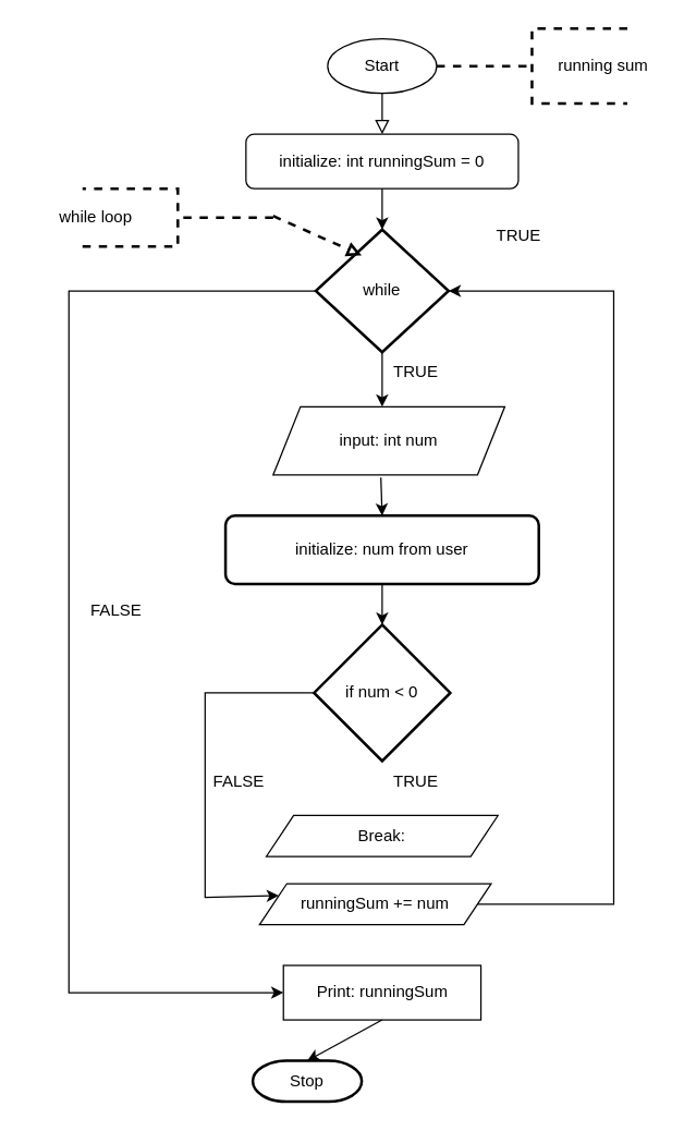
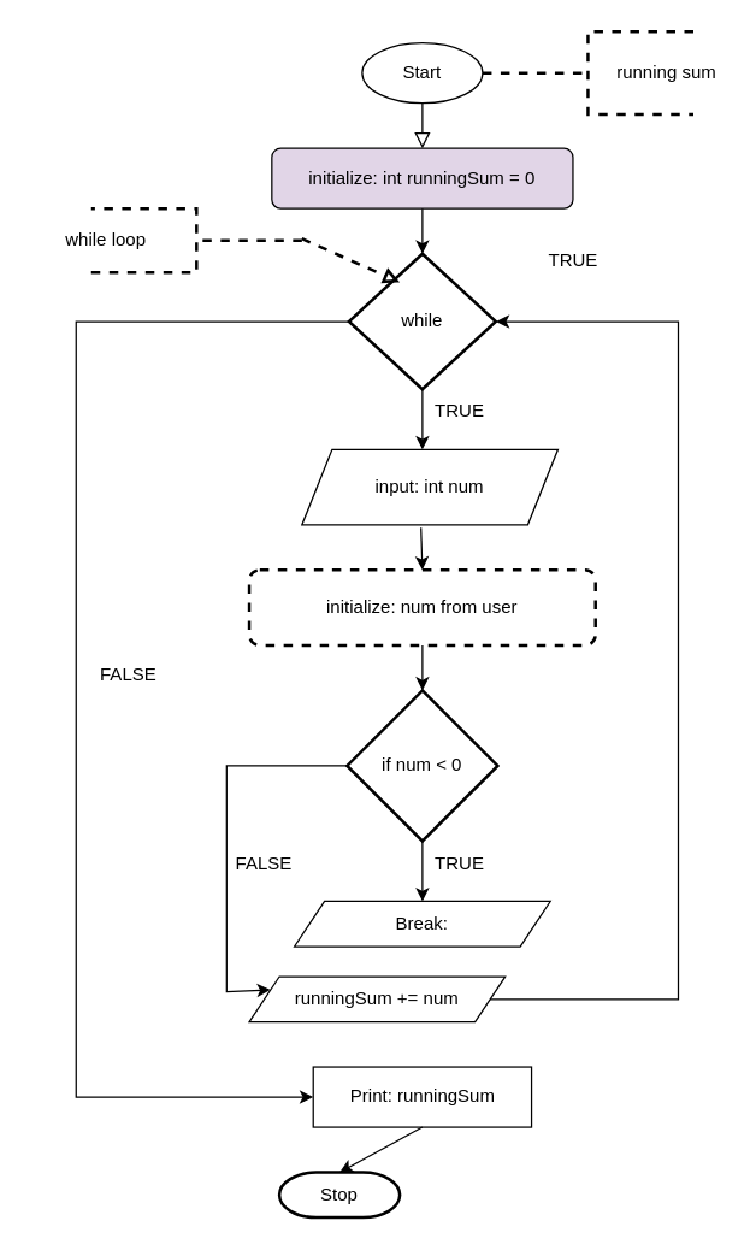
  <mxCell id="0" />
  <mxCell id="1" parent="0" />
  <mxCell id="2" value="" style="rounded=0;html=1;jettySize=auto;orthogonalLoop=1;fontSize=11;endArrow=block;endFill=0;endSize=8;strokeWidth=1;shadow=0;labelBackgroundColor=none;entryX=0.5;entryY=0;entryDx=0;entryDy=0;" parent="1" source="4" edge="1" target="3"><mxGeometry relative="1" as="geometry"><mxPoint x="250" y="18" as="sourcePoint" /><mxPoint x="279" y="-56.98" as="targetPoint" /></mxGeometry></mxCell>
- <mxCell id="3" value="&lt;div align=&quot;left&quot;&gt;initialize: int runningSum = 0&lt;br&gt;&lt;/div&gt;" style="rounded=1;whiteSpace=wrap;html=1;fontSize=12;glass=0;strokeWidth=1;shadow=0;" parent="1" vertex="1"><mxGeometry x="180" y="98" width="200" height="40" as="geometry" /></mxCell>
+ <mxCell id="3" value="&lt;div align=&quot;left&quot;&gt;initialize: int runningSum = 0&lt;br&gt;&lt;/div&gt;" style="rounded=1;whiteSpace=wrap;html=1;fontSize=12;glass=0;strokeWidth=1;shadow=0;fillColor=#e1d5e7;" parent="1" vertex="1"><mxGeometry x="180" y="98" width="200" height="40" as="geometry" /></mxCell>
  <mxCell id="4" value="Start" style="ellipse;whiteSpace=wrap;html=1;rotation=0;" parent="1" vertex="1"><mxGeometry x="240" y="28" width="80" height="40" as="geometry" /></mxCell>
  <mxCell id="5" value="input: int num" style="shape=parallelogram;perimeter=parallelogramPerimeter;whiteSpace=wrap;html=1;fixedSize=1;" parent="1" vertex="1"><mxGeometry x="200" y="298" width="170" height="50" as="geometry" /></mxCell>
  <mxCell id="6" value="" style="strokeWidth=2;html=1;shape=mxgraph.flowchart.annotation_2;align=left;labelPosition=right;pointerEvents=1;shadow=0;perimeterSpacing=0;strokeColor=default;dashed=1;" parent="1" vertex="1"><mxGeometry x="320" y="20.5" width="140" height="55" as="geometry" /></mxCell>
  <mxCell id="7" value="running sum" style="text;html=1;strokeColor=none;fillColor=none;align=center;verticalAlign=middle;whiteSpace=wrap;rounded=0;" parent="1" vertex="1"><mxGeometry x="405" y="33" width="75" height="30" as="geometry" /></mxCell>
  <mxCell id="8" value="while" style="strokeWidth=2;html=1;shape=mxgraph.flowchart.decision;whiteSpace=wrap;" parent="1" vertex="1"><mxGeometry x="231.25" y="168" width="97.5" height="90" as="geometry" /></mxCell>
  <mxCell id="9" value="" style="strokeWidth=2;html=1;shape=mxgraph.flowchart.annotation_2;align=left;labelPosition=right;pointerEvents=1;shadow=0;perimeterSpacing=0;strokeColor=default;dashed=1;direction=west;" parent="1" vertex="1"><mxGeometry x="60" y="138" width="140" height="42.5" as="geometry" /></mxCell>
  <mxCell id="10" value="while loop" style="text;html=1;strokeColor=none;fillColor=none;align=center;verticalAlign=middle;whiteSpace=wrap;rounded=0;" parent="1" vertex="1"><mxGeometry x="20" y="144.25" width="100" height="30" as="geometry" /></mxCell>
  <mxCell id="11" value="" style="endArrow=classic;html=1;rounded=0;exitX=0.5;exitY=1;exitDx=0;exitDy=0;entryX=0.5;entryY=0;entryDx=0;entryDy=0;entryPerimeter=0;" parent="1" source="3" target="8" edge="1"><mxGeometry width="50" height="50" relative="1" as="geometry"><mxPoint x="360" y="213" as="sourcePoint" /><mxPoint x="440" y="213" as="targetPoint" /></mxGeometry></mxCell>
  <mxCell id="12" value="TRUE" style="text;html=1;strokeColor=none;fillColor=none;align=center;verticalAlign=middle;whiteSpace=wrap;rounded=0;" parent="1" vertex="1"><mxGeometry x="342.5" y="158" width="75" height="30" as="geometry" /></mxCell>
  <mxCell id="13" value="Stop" style="strokeWidth=2;html=1;shape=mxgraph.flowchart.terminator;whiteSpace=wrap;" parent="1" vertex="1"><mxGeometry x="185" y="778" width="80" height="30" as="geometry" /></mxCell>
  <mxCell id="14" value="TRUE" style="text;html=1;strokeColor=none;fillColor=none;align=center;verticalAlign=middle;whiteSpace=wrap;rounded=0;" parent="1" vertex="1"><mxGeometry x="285" y="258" width="40" height="30" as="geometry" /></mxCell>
  <mxCell id="15" value="" style="endArrow=block;html=1;rounded=0;entryX=0.346;entryY=0.211;entryDx=0;entryDy=0;entryPerimeter=0;endFill=0;dashed=1;jumpSize=6;strokeWidth=2;" parent="1" target="8" edge="1"><mxGeometry width="50" height="50" relative="1" as="geometry"><mxPoint x="200" y="158" as="sourcePoint" /><mxPoint x="250" y="108" as="targetPoint" /><Array as="points" /></mxGeometry></mxCell>
  <mxCell id="16" value="Print: runningSum" style="rounded=0;whiteSpace=wrap;html=1;" parent="1" vertex="1"><mxGeometry x="207.5" y="708" width="145" height="40" as="geometry" /></mxCell>
  <mxCell id="17" value="" style="endArrow=classic;html=1;rounded=0;entryX=0.5;entryY=0;entryDx=0;entryDy=0;entryPerimeter=0;exitX=0.5;exitY=1;exitDx=0;exitDy=0;" parent="1" source="16" target="13" edge="1"><mxGeometry width="50" height="50" relative="1" as="geometry"><mxPoint x="285" y="868" as="sourcePoint" /><mxPoint x="380" y="568" as="targetPoint" /></mxGeometry></mxCell>
  <mxCell id="18" value="TRUE" style="text;html=1;strokeColor=none;fillColor=none;align=center;verticalAlign=middle;whiteSpace=wrap;rounded=0;" parent="1" vertex="1"><mxGeometry x="290" y="558" width="30" height="30" as="geometry" /></mxCell>
- <mxCell id="19" value="initialize: num from user" style="rounded=1;whiteSpace=wrap;html=1;absoluteArcSize=1;arcSize=14;strokeWidth=2;" vertex="1" parent="1"><mxGeometry x="165" y="378" width="230" height="50" as="geometry" /></mxCell>
+ <mxCell id="19" value="initialize: num from user" style="rounded=1;whiteSpace=wrap;html=1;absoluteArcSize=1;arcSize=14;strokeWidth=2;dashed=1;" vertex="1" parent="1"><mxGeometry x="165" y="378" width="230" height="50" as="geometry" /></mxCell>
  <mxCell id="20" value="Break:" style="shape=parallelogram;perimeter=parallelogramPerimeter;whiteSpace=wrap;html=1;fixedSize=1;" vertex="1" parent="1"><mxGeometry x="195" y="598" width="170" height="30" as="geometry" /></mxCell>
  <mxCell id="21" value="if num &amp;lt; 0" style="strokeWidth=2;html=1;shape=mxgraph.flowchart.decision;whiteSpace=wrap;" vertex="1" parent="1"><mxGeometry x="230" y="458" width="100" height="100" as="geometry" /></mxCell>
- <mxCell id="23" value="runningSum += num" style="shape=parallelogram;perimeter=parallelogramPerimeter;whiteSpace=wrap;html=1;fixedSize=1;" vertex="1" parent="1"><mxGeometry x="190" y="648" width="170" height="30" as="geometry" /></mxCell>
+ <mxCell id="22" value="" style="endArrow=classic;html=1;rounded=0;entryX=0.5;entryY=0;entryDx=0;entryDy=0;exitX=0.5;exitY=1;exitDx=0;exitDy=0;exitPerimeter=0;" edge="1" parent="1" source="21" target="20"><mxGeometry width="50" height="50" relative="1" as="geometry"><mxPoint x="300" y="578" as="sourcePoint" /><mxPoint x="350" y="528" as="targetPoint" /></mxGeometry></mxCell>
+ <mxCell id="23" value="runningSum += num" style="shape=parallelogram;perimeter=parallelogramPerimeter;whiteSpace=wrap;html=1;fixedSize=1;" vertex="1" parent="1"><mxGeometry x="165" y="648" width="170" height="30" as="geometry" /></mxCell>
  <mxCell id="24" value="" style="endArrow=classic;html=1;rounded=0;entryX=0;entryY=0.25;entryDx=0;entryDy=0;" edge="1" parent="1" target="23"><mxGeometry width="50" height="50" relative="1" as="geometry"><mxPoint x="230" y="508" as="sourcePoint" /><mxPoint x="350" y="618" as="targetPoint" /><Array as="points"><mxPoint x="150" y="508" /><mxPoint x="150" y="658" /></Array></mxGeometry></mxCell>
  <mxCell id="25" value="" style="endArrow=classic;html=1;rounded=0;entryX=0.5;entryY=0;entryDx=0;entryDy=0;exitX=0.465;exitY=1.04;exitDx=0;exitDy=0;exitPerimeter=0;" edge="1" parent="1" source="5" target="19"><mxGeometry width="50" height="50" relative="1" as="geometry"><mxPoint x="290" y="648" as="sourcePoint" /><mxPoint x="340" y="598" as="targetPoint" /></mxGeometry></mxCell>
  <mxCell id="26" value="" style="endArrow=classic;html=1;rounded=0;entryX=0.5;entryY=0;entryDx=0;entryDy=0;entryPerimeter=0;exitX=0.5;exitY=1;exitDx=0;exitDy=0;" edge="1" parent="1" source="19" target="21"><mxGeometry width="50" height="50" relative="1" as="geometry"><mxPoint x="290" y="648" as="sourcePoint" /><mxPoint x="340" y="598" as="targetPoint" /></mxGeometry></mxCell>
  <mxCell id="27" value="" style="endArrow=classic;html=1;rounded=0;exitX=0.5;exitY=1;exitDx=0;exitDy=0;exitPerimeter=0;" edge="1" parent="1" source="8"><mxGeometry width="50" height="50" relative="1" as="geometry"><mxPoint x="60" y="298" as="sourcePoint" /><mxPoint x="280" y="298" as="targetPoint" /></mxGeometry></mxCell>
  <mxCell id="28" value="" style="endArrow=classic;html=1;rounded=0;entryX=1;entryY=0.5;entryDx=0;entryDy=0;entryPerimeter=0;exitX=1;exitY=0.5;exitDx=0;exitDy=0;" edge="1" parent="1" source="23" target="8"><mxGeometry width="50" height="50" relative="1" as="geometry"><mxPoint x="500" y="328" as="sourcePoint" /><mxPoint x="550" y="278" as="targetPoint" /><Array as="points"><mxPoint x="450" y="663" /><mxPoint x="450" y="213" /></Array></mxGeometry></mxCell>
  <mxCell id="29" value="FALSE" style="text;html=1;strokeColor=none;fillColor=none;align=center;verticalAlign=middle;whiteSpace=wrap;rounded=0;" vertex="1" parent="1"><mxGeometry x="150" y="558" width="50" height="30" as="geometry" /></mxCell>
  <mxCell id="30" value="" style="endArrow=classic;html=1;rounded=0;entryX=0;entryY=0.5;entryDx=0;entryDy=0;exitX=0;exitY=0.5;exitDx=0;exitDy=0;exitPerimeter=0;" edge="1" parent="1" source="8" target="16"><mxGeometry width="50" height="50" relative="1" as="geometry"><mxPoint x="350" y="358" as="sourcePoint" /><mxPoint x="400" y="308" as="targetPoint" /><Array as="points"><mxPoint y="213" x="50" /><mxPoint y="728" x="50" /></Array></mxGeometry></mxCell>
  <mxCell id="31" value="FALSE" style="text;html=1;strokeColor=none;fillColor=none;align=center;verticalAlign=middle;whiteSpace=wrap;rounded=0;" vertex="1" parent="1"><mxGeometry x="60" y="433" width="50" height="30" as="geometry" /></mxCell>
